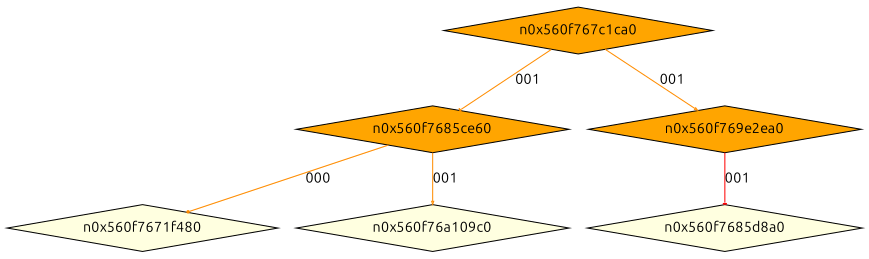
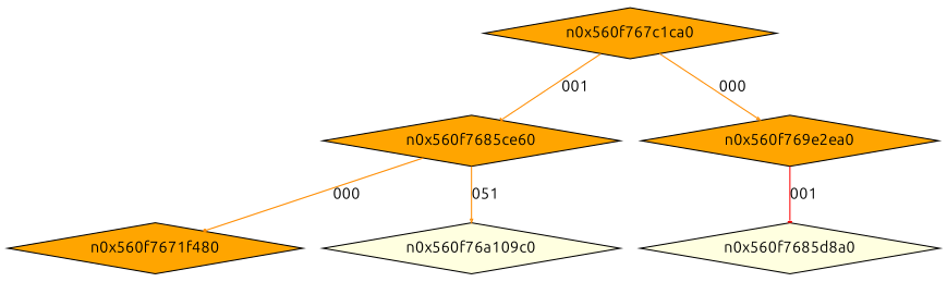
  digraph {
    fontname=Ubuntu
    node [fillcolor=orange fontname=Ubuntu shape=diamond style=filled]
    edge [arrowhead=tee arrowsize=.3 color=darkorange fontname=Ubuntu]
    n0x560f767c1ca0 [height=.1 width=.1]
    n0x560f7685ce60 [height=.1 width=.1]
    n0x560f769e2ea0 [height=.1 width=.1]
-   n0x560f7671f480 [fillcolor=lightyellow height=.1 width=.1]
+   n0x560f7671f480 [height=.1 width=.1]
    n0x560f76a109c0 [fillcolor=lightyellow height=.1 width=.1]
    n0x560f7685d8a0 [fillcolor=lightyellow height=.1 width=.1]
    n0x560f767c1ca0 -> n0x560f7685ce60 [label=001]
-   n0x560f767c1ca0 -> n0x560f769e2ea0 [arrowhead=onormal label=001]
+   n0x560f767c1ca0 -> n0x560f769e2ea0 [arrowhead=onormal label=000]
    n0x560f7685ce60 -> n0x560f7671f480 [arrowhead=dot label=000]
-   n0x560f7685ce60 -> n0x560f76a109c0 [arrowhead=onormal label=001]
+   n0x560f7685ce60 -> n0x560f76a109c0 [arrowhead=onormal label=051]
    n0x560f769e2ea0 -> n0x560f7685d8a0 [color=red label=001]
  }
